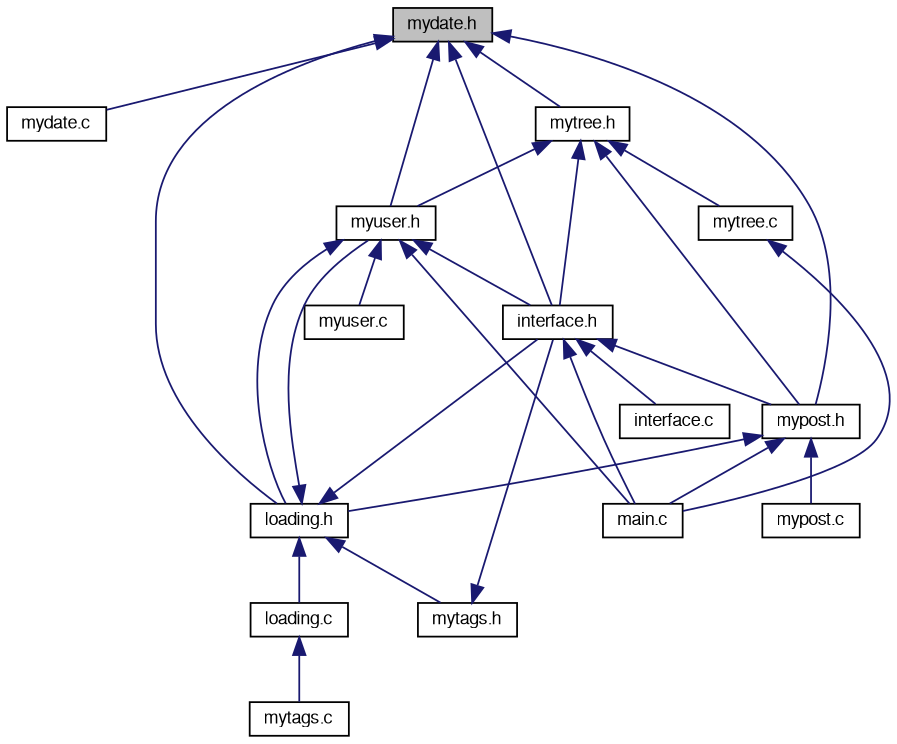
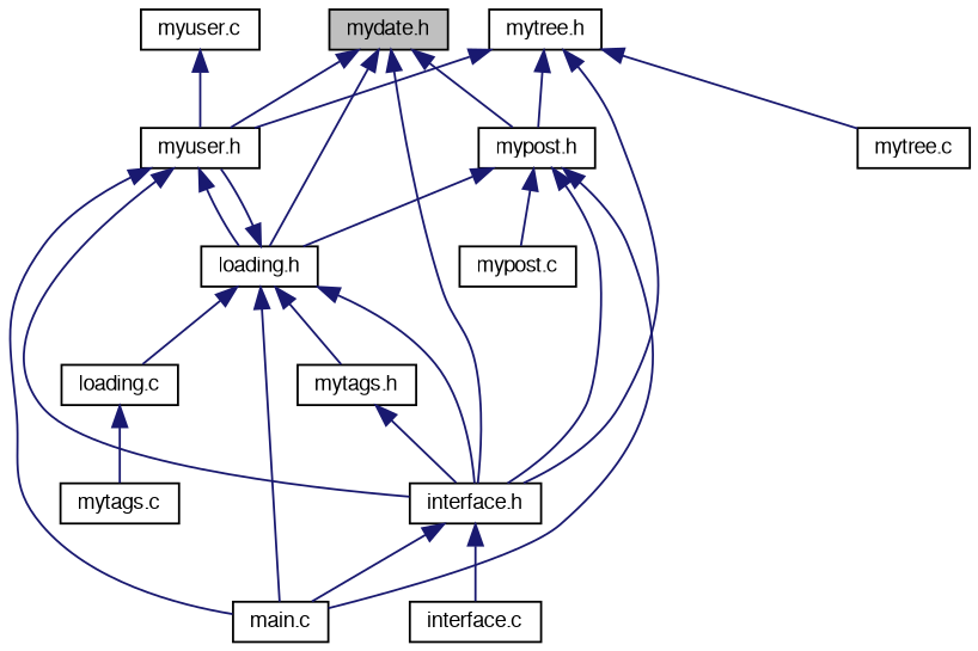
  digraph {
    node [color=black fillcolor=white fontname=FreeSans fontsize=10 shape=record style=filled]
    edge [color=midnightblue dir=back fontname=FreeSans fontsize=10 labelfontname=FreeSans labelfontsize=10 style=solid]
    n1 [fillcolor=grey75 fontcolor=black height=0.2 label="mydate.h" width=0.4]
-   n2 [height=0.2 label="mydate.c" width=0.4]
    n3 [height=0.2 label="myuser.h" width=0.4]
    n4 [height=0.2 label="interface.h" width=0.4]
    n5 [height=0.2 label="loading.h" width=0.4]
    n6 [height=0.2 label="mytree.h" width=0.4]
    n7 [height=0.2 label="mypost.h" width=0.4]
    n8 [height=0.2 label="main.c" width=0.4]
    n9 [height=0.2 label="myuser.c" width=0.4]
    n10 [height=0.2 label="interface.c" width=0.4]
    n11 [height=0.2 label="loading.c" width=0.4]
    n12 [height=0.2 label="mytags.h" width=0.4]
    n13 [height=0.2 label="mytree.c" width=0.4]
    n14 [height=0.2 label="mypost.c" width=0.4]
    n15 [height=0.2 label="mytags.c" width=0.4]
-   n1 -> n2
    n1 -> n3
    n1 -> n4
    n1 -> n5
-   n1 -> n6
    n1 -> n7
    n3 -> n4
    n3 -> n5
    n3 -> n8
-   n3 -> n9
+   n9 -> n3
    n4 -> n8
    n4 -> n10
    n5 -> n3
    n5 -> n4
-   n13 -> n8
+   n5 -> n8
    n5 -> n11
    n5 -> n12
    n6 -> n3
    n6 -> n4
    n6 -> n7
    n6 -> n13
-   n4 -> n7
+   n7 -> n4
    n7 -> n5
    n7 -> n8
    n7 -> n14
    n11 -> n15
    n12 -> n4
  }
